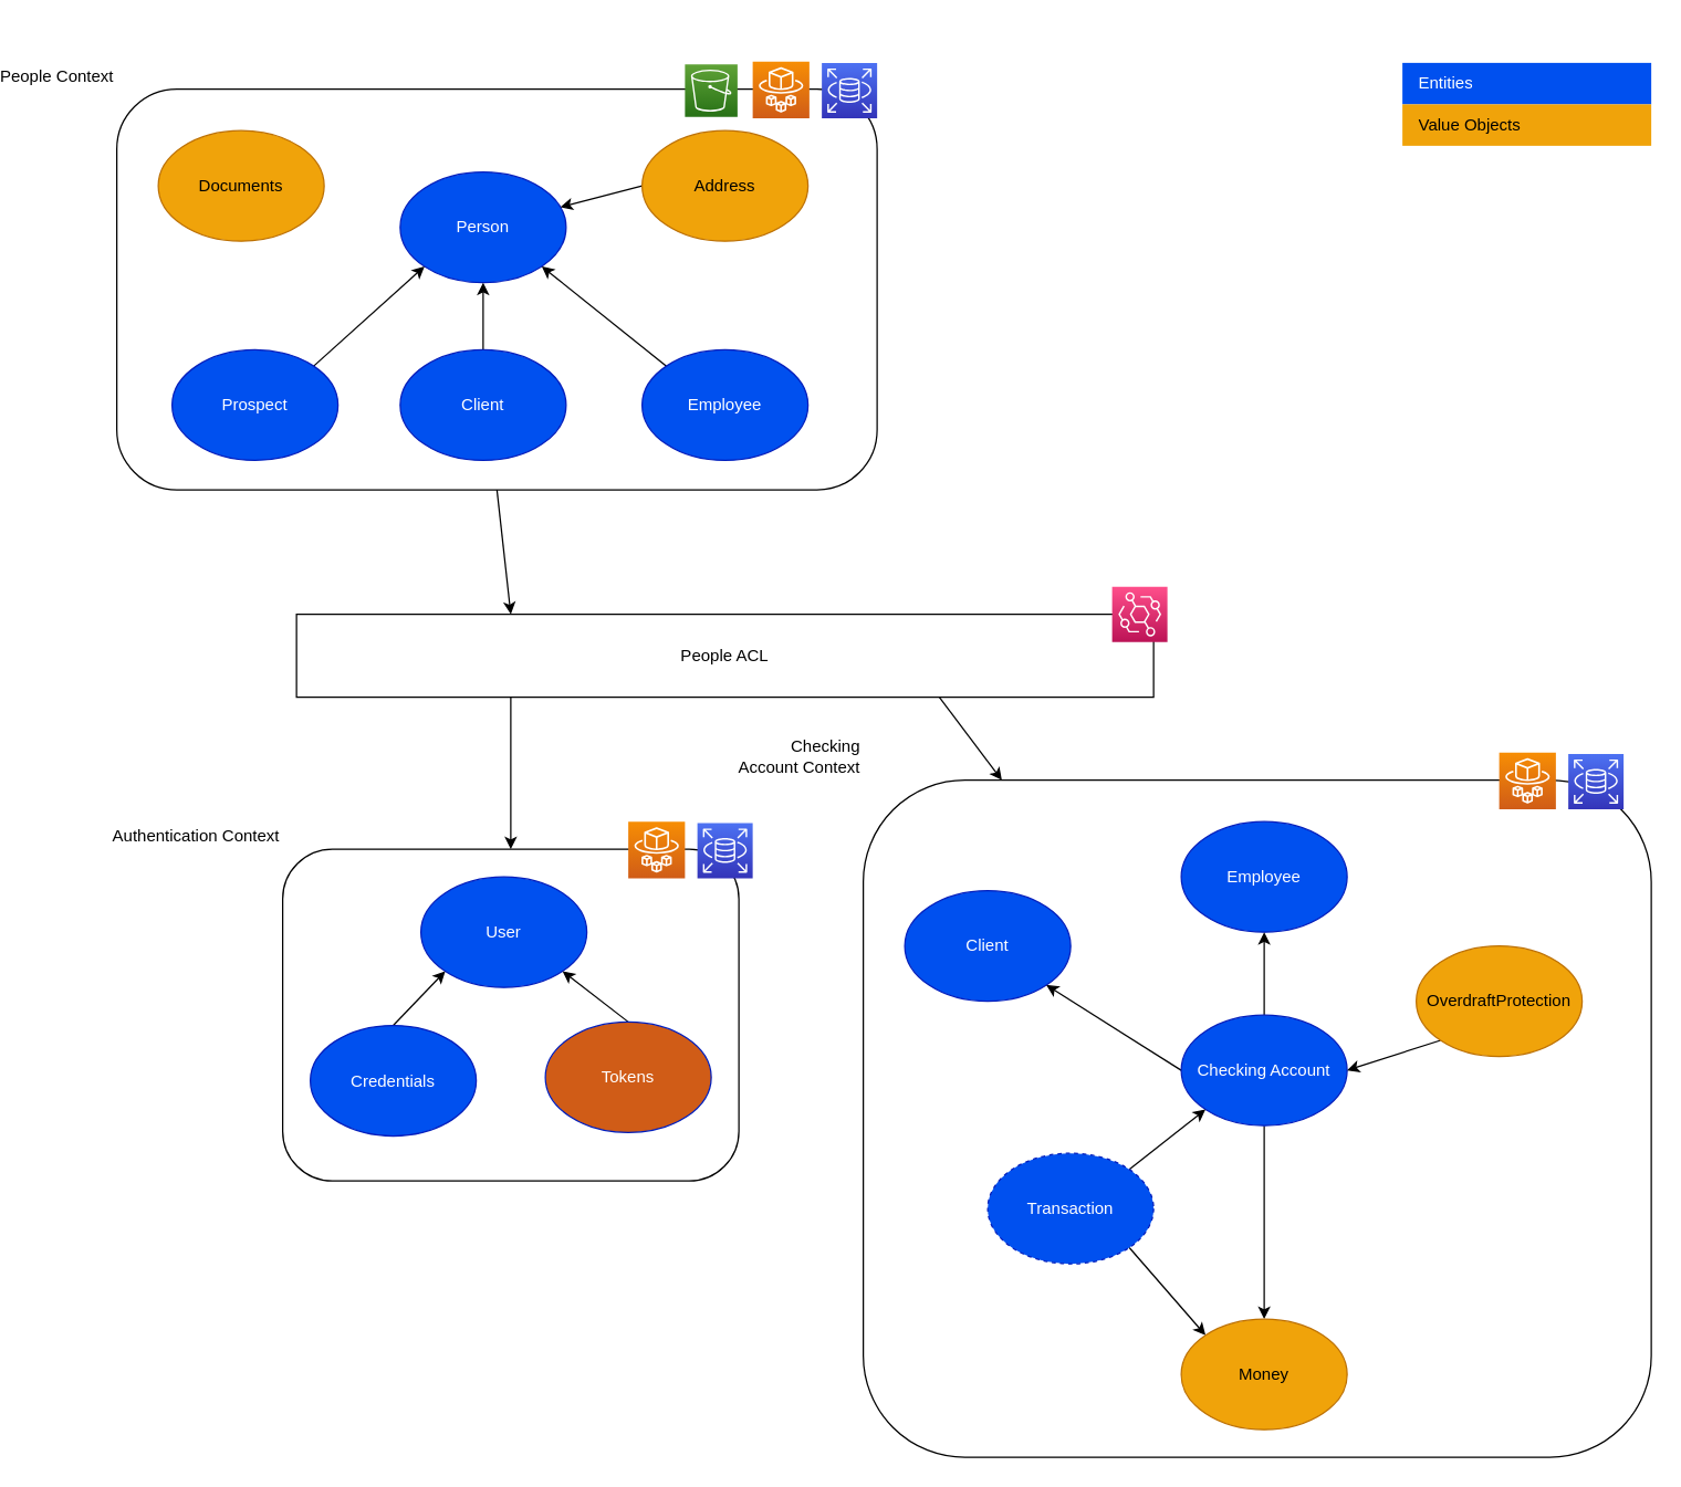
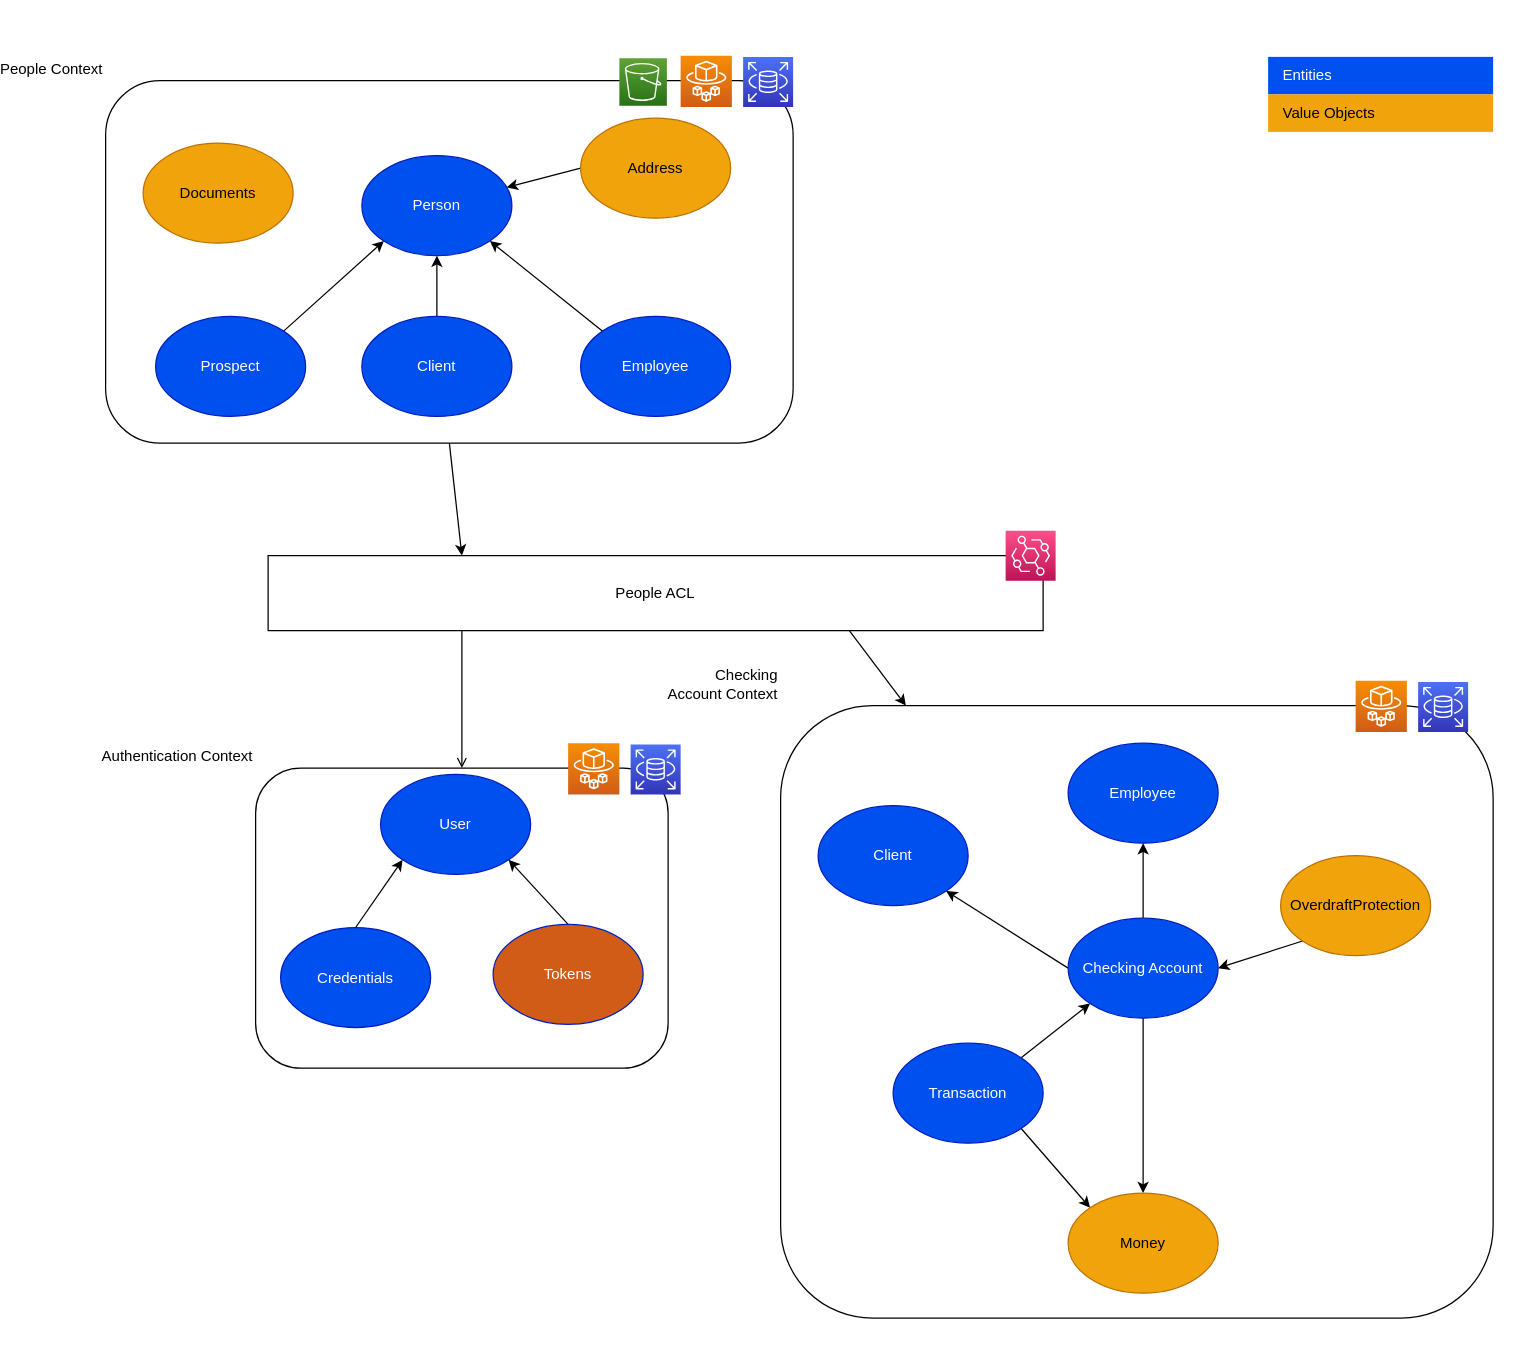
  <mxCell id="0" />
  <mxCell id="1" parent="0" />
  <mxCell id="2" value="Checking &lt;br&gt;Account Context" style="rounded=1;strokeColor=default;fillColor=none;labelPosition=left;verticalLabelPosition=top;align=right;verticalAlign=bottom;whiteSpace=wrap;html=1;" parent="1" vertex="1"><mxGeometry x="560" y="564" width="570" height="490" as="geometry" /></mxCell>
  <mxCell id="3" value="Authentication Context" style="rounded=1;whiteSpace=wrap;html=1;fillColor=none;labelPosition=left;verticalLabelPosition=top;align=right;verticalAlign=bottom;" parent="1" vertex="1"><mxGeometry x="140" y="614" width="330" height="240" as="geometry" /></mxCell>
  <mxCell id="4" style="edgeStyle=none;html=1;exitX=0.5;exitY=1;exitDx=0;exitDy=0;entryX=0.25;entryY=0;entryDx=0;entryDy=0;" edge="1" parent="1" source="5" target="25"><mxGeometry relative="1" as="geometry" /></mxCell>
  <mxCell id="5" value="People Context" style="rounded=1;whiteSpace=wrap;html=1;fillColor=none;labelPosition=left;verticalLabelPosition=top;align=right;verticalAlign=bottom;movable=1;resizable=1;rotatable=1;deletable=1;editable=1;connectable=1;" parent="1" vertex="1"><mxGeometry x="20" y="64" width="550" height="290" as="geometry" /></mxCell>
  <mxCell id="6" value="Person" style="ellipse;whiteSpace=wrap;html=1;fillColor=#0050ef;strokeColor=#001DBC;fontColor=#ffffff;" parent="1" vertex="1"><mxGeometry x="225" y="124" width="120" height="80" as="geometry" /></mxCell>
  <mxCell id="7" style="edgeStyle=none;html=1;exitX=1;exitY=0;exitDx=0;exitDy=0;entryX=0;entryY=1;entryDx=0;entryDy=0;" edge="1" parent="1" source="8" target="6"><mxGeometry relative="1" as="geometry" /></mxCell>
  <mxCell id="8" value="Prospect" style="ellipse;whiteSpace=wrap;html=1;fillColor=#0050ef;strokeColor=#001DBC;fontColor=#ffffff;" vertex="1" parent="1"><mxGeometry x="60" y="252.69" width="120" height="80" as="geometry" /></mxCell>
  <mxCell id="9" style="edgeStyle=none;html=1;exitX=0.5;exitY=0;exitDx=0;exitDy=0;entryX=0.5;entryY=1;entryDx=0;entryDy=0;" edge="1" parent="1" source="10" target="6"><mxGeometry relative="1" as="geometry" /></mxCell>
  <mxCell id="10" value="Client" style="ellipse;whiteSpace=wrap;html=1;fillColor=#0050ef;strokeColor=#001DBC;fontColor=#ffffff;" vertex="1" parent="1"><mxGeometry x="225" y="252.69" width="120" height="80" as="geometry" /></mxCell>
  <mxCell id="11" style="edgeStyle=none;html=1;exitX=0;exitY=0;exitDx=0;exitDy=0;entryX=1;entryY=1;entryDx=0;entryDy=0;" edge="1" parent="1" source="12" target="6"><mxGeometry relative="1" as="geometry" /></mxCell>
  <mxCell id="12" value="Employee" style="ellipse;whiteSpace=wrap;html=1;fillColor=#0050ef;strokeColor=#001DBC;fontColor=#ffffff;" vertex="1" parent="1"><mxGeometry x="400" y="252.69" width="120" height="80" as="geometry" /></mxCell>
  <mxCell id="13" style="edgeStyle=none;html=1;exitX=0;exitY=0.5;exitDx=0;exitDy=0;" edge="1" parent="1" source="14" target="6"><mxGeometry relative="1" as="geometry" /></mxCell>
  <mxCell id="14" value="Address" style="ellipse;whiteSpace=wrap;html=1;strokeColor=#BD7000;fillColor=#f0a30a;fontColor=#000000;" vertex="1" parent="1"><mxGeometry x="400" y="94" width="120" height="80" as="geometry" /></mxCell>
- <mxCell id="15" value="Documents" style="ellipse;whiteSpace=wrap;html=1;strokeColor=#BD7000;fillColor=#f0a30a;fontColor=#000000;" vertex="1" parent="1"><mxGeometry x="50" y="94" width="120" height="80" as="geometry" /></mxCell>
- <mxCell id="16" value="User" style="ellipse;whiteSpace=wrap;html=1;fillColor=#0050ef;strokeColor=#001DBC;fontColor=#ffffff;" vertex="1" parent="1"><mxGeometry x="240" y="634" width="120" height="80" as="geometry" /></mxCell>
+ <mxCell id="15" value="Documents" style="ellipse;whiteSpace=wrap;html=1;strokeColor=#BD7000;fillColor=#f0a30a;fontColor=#000000;" vertex="1" parent="1"><mxGeometry x="50" y="114" width="120" height="80" as="geometry" /></mxCell>
+ <mxCell id="16" value="User" style="ellipse;whiteSpace=wrap;html=1;fillColor=#0050ef;strokeColor=#001DBC;fontColor=#ffffff;" vertex="1" parent="1"><mxGeometry x="240" y="619" width="120" height="80" as="geometry" /></mxCell>
  <mxCell id="17" style="edgeStyle=none;html=1;exitX=0.5;exitY=0;exitDx=0;exitDy=0;entryX=0;entryY=1;entryDx=0;entryDy=0;" edge="1" parent="1" source="18" target="16"><mxGeometry relative="1" as="geometry" /></mxCell>
  <mxCell id="18" value="Credentials" style="ellipse;whiteSpace=wrap;html=1;fillColor=#0050ef;strokeColor=#001DBC;fontColor=#ffffff;" vertex="1" parent="1"><mxGeometry x="160" y="741.5" width="120" height="80" as="geometry" /></mxCell>
  <mxCell id="19" style="edgeStyle=none;html=1;exitX=0.5;exitY=0;exitDx=0;exitDy=0;entryX=1;entryY=1;entryDx=0;entryDy=0;" edge="1" parent="1" source="20" target="16"><mxGeometry relative="1" as="geometry" /></mxCell>
  <mxCell id="20" value="Tokens" style="ellipse;whiteSpace=wrap;html=1;fillColor=#d05c17;strokeColor=#001DBC;fontColor=#ffffff;" vertex="1" parent="1"><mxGeometry x="330" y="739" width="120" height="80" as="geometry" /></mxCell>
  <mxCell id="21" value="Client" style="ellipse;whiteSpace=wrap;html=1;strokeColor=#001DBC;fillColor=#0050ef;fontColor=#ffffff;" vertex="1" parent="1"><mxGeometry x="590" y="644" width="120" height="80" as="geometry" /></mxCell>
  <mxCell id="22" value="Employee" style="ellipse;whiteSpace=wrap;html=1;strokeColor=#001DBC;fillColor=#0050ef;fontColor=#ffffff;" vertex="1" parent="1"><mxGeometry x="790" y="594" width="120" height="80" as="geometry" /></mxCell>
- <mxCell id="23" style="edgeStyle=none;html=1;exitX=0.25;exitY=1;exitDx=0;exitDy=0;entryX=0.5;entryY=0;entryDx=0;entryDy=0;" edge="1" parent="1" source="25" target="3"><mxGeometry relative="1" as="geometry" /></mxCell>
+ <mxCell id="23" style="edgeStyle=none;html=1;exitX=0.25;exitY=1;exitDx=0;exitDy=0;entryX=0.5;entryY=0;entryDx=0;entryDy=0;endArrow=open;" edge="1" parent="1" source="25" target="3"><mxGeometry relative="1" as="geometry" /></mxCell>
  <mxCell id="24" style="edgeStyle=none;html=1;exitX=0.75;exitY=1;exitDx=0;exitDy=0;" edge="1" parent="1" source="25" target="2"><mxGeometry relative="1" as="geometry" /></mxCell>
  <mxCell id="25" value="People ACL" style="rounded=0;whiteSpace=wrap;html=1;" vertex="1" parent="1"><mxGeometry x="150" y="444" width="620" height="60" as="geometry" /></mxCell>
  <mxCell id="26" style="edgeStyle=none;html=1;exitX=0;exitY=0.5;exitDx=0;exitDy=0;entryX=1;entryY=1;entryDx=0;entryDy=0;" edge="1" parent="1" source="29" target="21"><mxGeometry relative="1" as="geometry" /></mxCell>
  <mxCell id="27" style="edgeStyle=none;html=1;exitX=0.5;exitY=0;exitDx=0;exitDy=0;entryX=0.5;entryY=1;entryDx=0;entryDy=0;" edge="1" parent="1" source="29" target="22"><mxGeometry relative="1" as="geometry" /></mxCell>
  <mxCell id="28" style="edgeStyle=none;html=1;exitX=0.5;exitY=1;exitDx=0;exitDy=0;entryX=0.5;entryY=0;entryDx=0;entryDy=0;" edge="1" parent="1" source="29" target="35"><mxGeometry relative="1" as="geometry" /></mxCell>
  <mxCell id="29" value="Checking Account" style="ellipse;whiteSpace=wrap;html=1;fillColor=#0050ef;strokeColor=#001DBC;fontColor=#ffffff;" vertex="1" parent="1"><mxGeometry x="790" y="734" width="120" height="80" as="geometry" /></mxCell>
  <mxCell id="30" style="edgeStyle=none;html=1;exitX=1;exitY=0;exitDx=0;exitDy=0;entryX=0;entryY=1;entryDx=0;entryDy=0;" edge="1" parent="1" source="32" target="29"><mxGeometry relative="1" as="geometry" /></mxCell>
  <mxCell id="31" style="edgeStyle=none;html=1;exitX=1;exitY=1;exitDx=0;exitDy=0;entryX=0;entryY=0;entryDx=0;entryDy=0;" edge="1" parent="1" source="32" target="35"><mxGeometry relative="1" as="geometry" /></mxCell>
- <mxCell id="32" value="Transaction" style="ellipse;whiteSpace=wrap;html=1;fillColor=#0050ef;strokeColor=#001DBC;fontColor=#ffffff;dashed=1;" vertex="1" parent="1"><mxGeometry x="650" y="834" width="120" height="80" as="geometry" /></mxCell>
+ <mxCell id="32" value="Transaction" style="ellipse;whiteSpace=wrap;html=1;fillColor=#0050ef;strokeColor=#001DBC;fontColor=#ffffff;" vertex="1" parent="1"><mxGeometry x="650" y="834" width="120" height="80" as="geometry" /></mxCell>
  <mxCell id="33" style="edgeStyle=none;html=1;exitX=0;exitY=1;exitDx=0;exitDy=0;entryX=1;entryY=0.5;entryDx=0;entryDy=0;" edge="1" parent="1" source="34" target="29"><mxGeometry relative="1" as="geometry" /></mxCell>
  <mxCell id="34" value="OverdraftProtection" style="ellipse;whiteSpace=wrap;html=1;strokeColor=#BD7000;fillColor=#f0a30a;fontColor=#000000;" vertex="1" parent="1"><mxGeometry x="960" y="684" width="120" height="80" as="geometry" /></mxCell>
  <mxCell id="35" value="Money" style="ellipse;whiteSpace=wrap;html=1;strokeColor=#BD7000;fillColor=#f0a30a;fontColor=#000000;" vertex="1" parent="1"><mxGeometry x="790" y="954" width="120" height="80" as="geometry" /></mxCell>
  <mxCell id="36" value="" style="sketch=0;points=[[0,0,0],[0.25,0,0],[0.5,0,0],[0.75,0,0],[1,0,0],[0,1,0],[0.25,1,0],[0.5,1,0],[0.75,1,0],[1,1,0],[0,0.25,0],[0,0.5,0],[0,0.75,0],[1,0.25,0],[1,0.5,0],[1,0.75,0]];outlineConnect=0;fontColor=#232F3E;gradientColor=#F78E04;gradientDirection=north;fillColor=#D05C17;strokeColor=#ffffff;dashed=0;verticalLabelPosition=bottom;verticalAlign=top;align=center;html=1;fontSize=12;fontStyle=0;aspect=fixed;shape=mxgraph.aws4.resourceIcon;resIcon=mxgraph.aws4.fargate;" vertex="1" parent="1"><mxGeometry x="390" y="594" width="41" height="41" as="geometry" /></mxCell>
  <mxCell id="37" value="" style="sketch=0;points=[[0,0,0],[0.25,0,0],[0.5,0,0],[0.75,0,0],[1,0,0],[0,1,0],[0.25,1,0],[0.5,1,0],[0.75,1,0],[1,1,0],[0,0.25,0],[0,0.5,0],[0,0.75,0],[1,0.25,0],[1,0.5,0],[1,0.75,0]];outlineConnect=0;fontColor=#232F3E;gradientColor=#4D72F3;gradientDirection=north;fillColor=#3334B9;strokeColor=#ffffff;dashed=0;verticalLabelPosition=bottom;verticalAlign=top;align=center;html=1;fontSize=12;fontStyle=0;aspect=fixed;shape=mxgraph.aws4.resourceIcon;resIcon=mxgraph.aws4.rds;" vertex="1" parent="1"><mxGeometry x="440" y="595" width="40" height="40" as="geometry" /></mxCell>
  <mxCell id="38" value="" style="sketch=0;points=[[0,0,0],[0.25,0,0],[0.5,0,0],[0.75,0,0],[1,0,0],[0,1,0],[0.25,1,0],[0.5,1,0],[0.75,1,0],[1,1,0],[0,0.25,0],[0,0.5,0],[0,0.75,0],[1,0.25,0],[1,0.5,0],[1,0.75,0]];outlineConnect=0;fontColor=#232F3E;gradientColor=#F78E04;gradientDirection=north;fillColor=#D05C17;strokeColor=#ffffff;dashed=0;verticalLabelPosition=bottom;verticalAlign=top;align=center;html=1;fontSize=12;fontStyle=0;aspect=fixed;shape=mxgraph.aws4.resourceIcon;resIcon=mxgraph.aws4.fargate;" vertex="1" parent="1"><mxGeometry x="1020" y="544" width="41" height="41" as="geometry" /></mxCell>
  <mxCell id="39" value="" style="sketch=0;points=[[0,0,0],[0.25,0,0],[0.5,0,0],[0.75,0,0],[1,0,0],[0,1,0],[0.25,1,0],[0.5,1,0],[0.75,1,0],[1,1,0],[0,0.25,0],[0,0.5,0],[0,0.75,0],[1,0.25,0],[1,0.5,0],[1,0.75,0]];outlineConnect=0;fontColor=#232F3E;gradientColor=#4D72F3;gradientDirection=north;fillColor=#3334B9;strokeColor=#ffffff;dashed=0;verticalLabelPosition=bottom;verticalAlign=top;align=center;html=1;fontSize=12;fontStyle=0;aspect=fixed;shape=mxgraph.aws4.resourceIcon;resIcon=mxgraph.aws4.rds;" vertex="1" parent="1"><mxGeometry x="1070" y="545" width="40" height="40" as="geometry" /></mxCell>
  <mxCell id="40" value="" style="sketch=0;points=[[0,0,0],[0.25,0,0],[0.5,0,0],[0.75,0,0],[1,0,0],[0,1,0],[0.25,1,0],[0.5,1,0],[0.75,1,0],[1,1,0],[0,0.25,0],[0,0.5,0],[0,0.75,0],[1,0.25,0],[1,0.5,0],[1,0.75,0]];outlineConnect=0;fontColor=#232F3E;gradientColor=#F78E04;gradientDirection=north;fillColor=#D05C17;strokeColor=#ffffff;dashed=0;verticalLabelPosition=bottom;verticalAlign=top;align=center;html=1;fontSize=12;fontStyle=0;aspect=fixed;shape=mxgraph.aws4.resourceIcon;resIcon=mxgraph.aws4.fargate;" vertex="1" parent="1"><mxGeometry x="480" y="44" width="41" height="41" as="geometry" /></mxCell>
  <mxCell id="41" value="" style="sketch=0;points=[[0,0,0],[0.25,0,0],[0.5,0,0],[0.75,0,0],[1,0,0],[0,1,0],[0.25,1,0],[0.5,1,0],[0.75,1,0],[1,1,0],[0,0.25,0],[0,0.5,0],[0,0.75,0],[1,0.25,0],[1,0.5,0],[1,0.75,0]];outlineConnect=0;fontColor=#232F3E;gradientColor=#4D72F3;gradientDirection=north;fillColor=#3334B9;strokeColor=#ffffff;dashed=0;verticalLabelPosition=bottom;verticalAlign=top;align=center;html=1;fontSize=12;fontStyle=0;aspect=fixed;shape=mxgraph.aws4.resourceIcon;resIcon=mxgraph.aws4.rds;" vertex="1" parent="1"><mxGeometry x="530" y="45" width="40" height="40" as="geometry" /></mxCell>
  <mxCell id="42" value="" style="sketch=0;points=[[0,0,0],[0.25,0,0],[0.5,0,0],[0.75,0,0],[1,0,0],[0,1,0],[0.25,1,0],[0.5,1,0],[0.75,1,0],[1,1,0],[0,0.25,0],[0,0.5,0],[0,0.75,0],[1,0.25,0],[1,0.5,0],[1,0.75,0]];outlineConnect=0;fontColor=#232F3E;gradientColor=#60A337;gradientDirection=north;fillColor=#277116;strokeColor=#ffffff;dashed=0;verticalLabelPosition=bottom;verticalAlign=top;align=center;html=1;fontSize=12;fontStyle=0;aspect=fixed;shape=mxgraph.aws4.resourceIcon;resIcon=mxgraph.aws4.s3;" vertex="1" parent="1"><mxGeometry x="431" y="46" width="38" height="38" as="geometry" /></mxCell>
  <mxCell id="43" value="" style="sketch=0;points=[[0,0,0],[0.25,0,0],[0.5,0,0],[0.75,0,0],[1,0,0],[0,1,0],[0.25,1,0],[0.5,1,0],[0.75,1,0],[1,1,0],[0,0.25,0],[0,0.5,0],[0,0.75,0],[1,0.25,0],[1,0.5,0],[1,0.75,0]];outlineConnect=0;fontColor=#232F3E;gradientColor=#FF4F8B;gradientDirection=north;fillColor=#BC1356;strokeColor=#ffffff;dashed=0;verticalLabelPosition=bottom;verticalAlign=top;align=center;html=1;fontSize=12;fontStyle=0;aspect=fixed;shape=mxgraph.aws4.resourceIcon;resIcon=mxgraph.aws4.eventbridge;" vertex="1" parent="1"><mxGeometry x="740" y="424" width="40" height="40" as="geometry" /></mxCell>
  <mxCell id="44" value="Legend" style="align=left;fontSize=16;fontStyle=1;strokeColor=none;fillColor=none;fontColor=#FFFFFF;spacingTop=-8;resizable=0;" vertex="1" parent="1"><mxGeometry x="950" y="20" width="180" height="30" as="geometry" /></mxCell>
  <mxCell id="45" value="" style="shape=table;html=1;whiteSpace=wrap;startSize=0;container=1;collapsible=0;childLayout=tableLayout;fillColor=none;align=left;spacingLeft=10;strokeColor=none;rounded=1;arcSize=11;fontColor=#FFFFFF;resizable=0;points=[[0.25,0,0],[0.5,0,0],[0.75,0,0],[1,0.25,0],[1,0.5,0],[1,0.75,0],[0.75,1,0],[0.5,1,0],[0.25,1,0],[0,0.75,0],[0,0.5,0],[0,0.25,0]];fontSize=24;" vertex="1" parent="1"><mxGeometry x="950" y="45" width="180" height="60" as="geometry" /></mxCell>
  <mxCell id="46" value="Entities" style="shape=partialRectangle;html=1;whiteSpace=wrap;connectable=0;fillColor=#0050ef;top=0;left=0;bottom=0;right=0;overflow=hidden;pointerEvents=1;align=left;spacingLeft=10;strokeColor=#001DBC;fontColor=#ffffff;" vertex="1" parent="45"><mxGeometry width="180" height="30" as="geometry" /></mxCell>
  <mxCell id="47" value="Value Objects" style="shape=partialRectangle;html=1;whiteSpace=wrap;connectable=0;fillColor=#f0a30a;top=0;left=0;bottom=0;right=0;overflow=hidden;pointerEvents=1;align=left;spacingLeft=10;fontColor=#000000;strokeColor=#BD7000;" vertex="1" parent="45"><mxGeometry y="30" width="180" height="30" as="geometry" /></mxCell>
